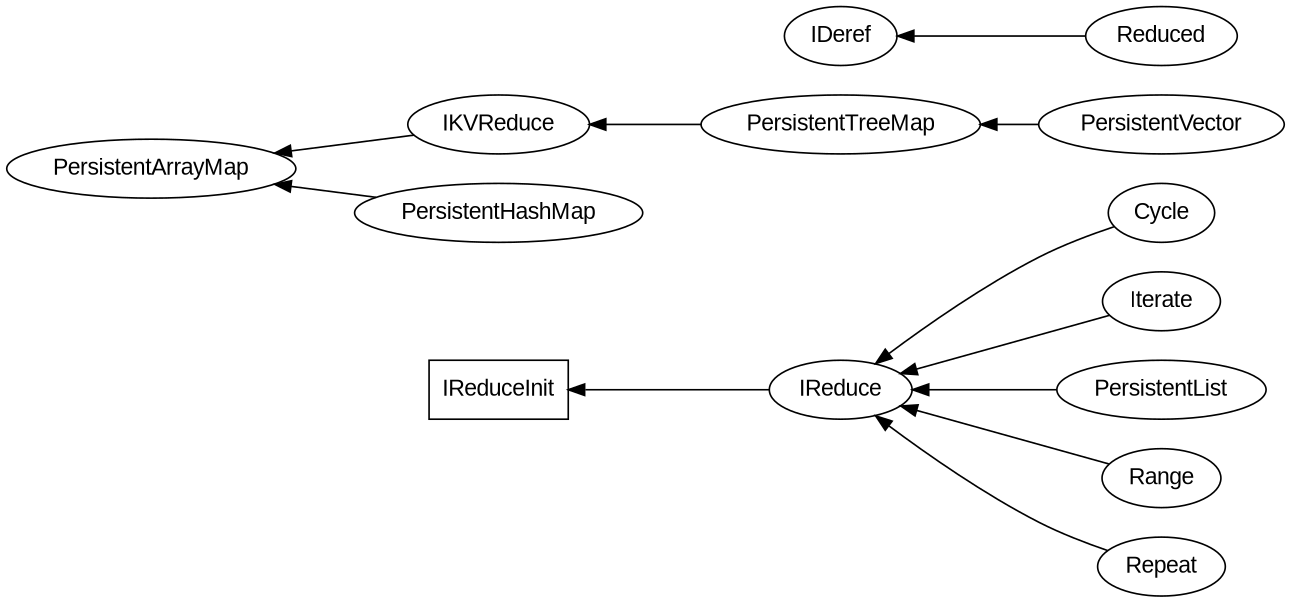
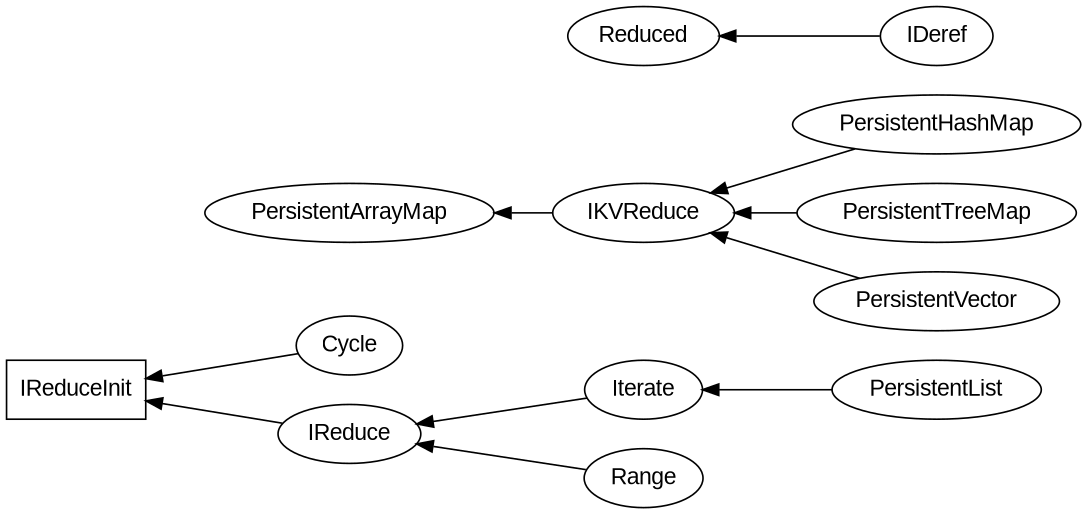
  strict digraph {
    concentrate=true
    fontname="Liberation Sans"
    rankdir=RL
    node [fontname="Liberation Sans" shape=ellipse]
    edge [fontname="Liberation Sans"]
    Cycle
    IReduce
    Iterate
    PersistentArrayMap
    IKVReduce
    PersistentHashMap
    PersistentList
    PersistentTreeMap
    PersistentVector
    Range
    Reduced
    IDeref
-   Repeat
    IReduceInit [shape=box]
    subgraph sub_1 {
      Cycle
      IReduce
      Iterate
      PersistentArrayMap
      IKVReduce
      PersistentHashMap
      PersistentList
      PersistentTreeMap
      PersistentVector
      Range
      Reduced
      IDeref
-     Repeat
    }
-   Cycle -> IReduce
+   Cycle -> IReduceInit
    IReduce -> IReduceInit
    Iterate -> IReduce
    IKVReduce -> PersistentArrayMap
-   PersistentHashMap -> PersistentArrayMap
-   PersistentList -> IReduce
+   PersistentHashMap -> IKVReduce
+   PersistentList -> Iterate
    PersistentTreeMap -> IKVReduce
-   PersistentVector -> PersistentTreeMap
+   PersistentVector -> IKVReduce
    Range -> IReduce
-   Reduced -> IDeref
-   Repeat -> IReduce
+   IDeref -> Reduced
  }
